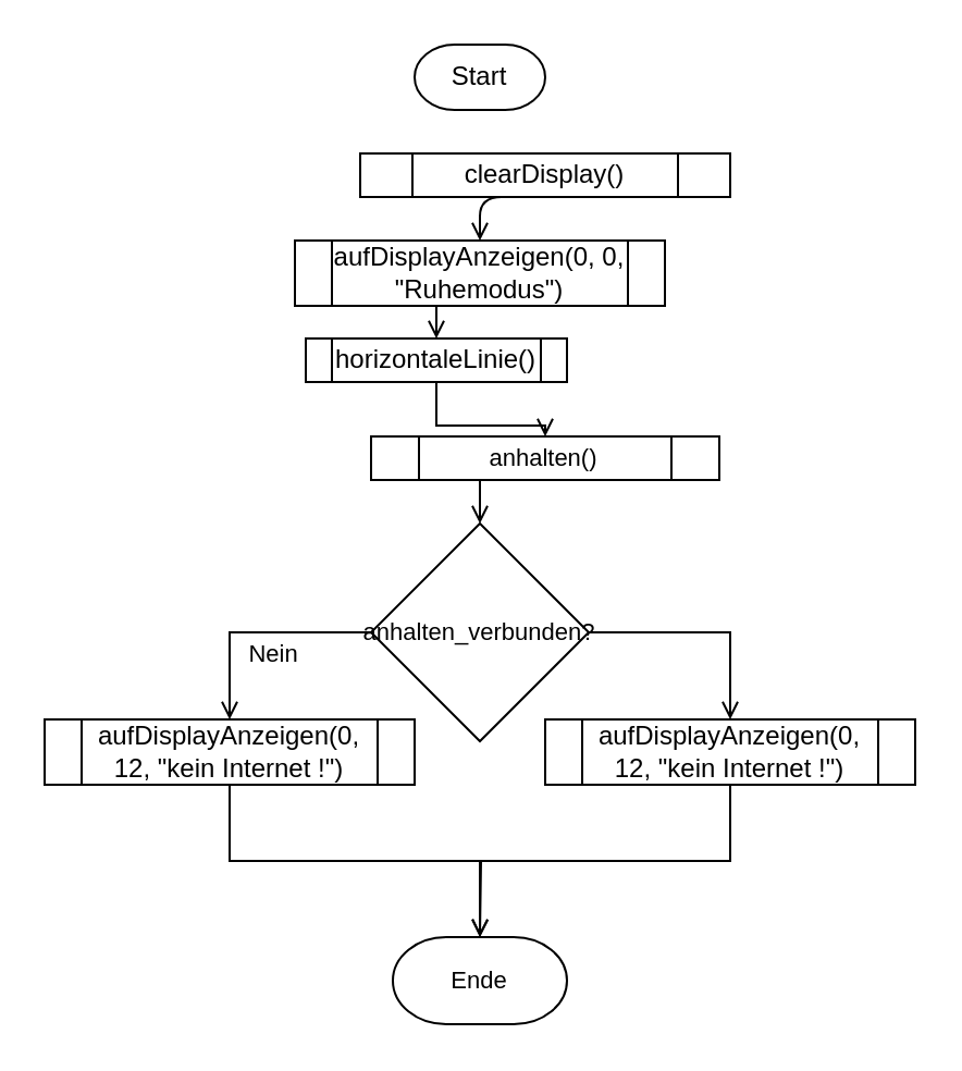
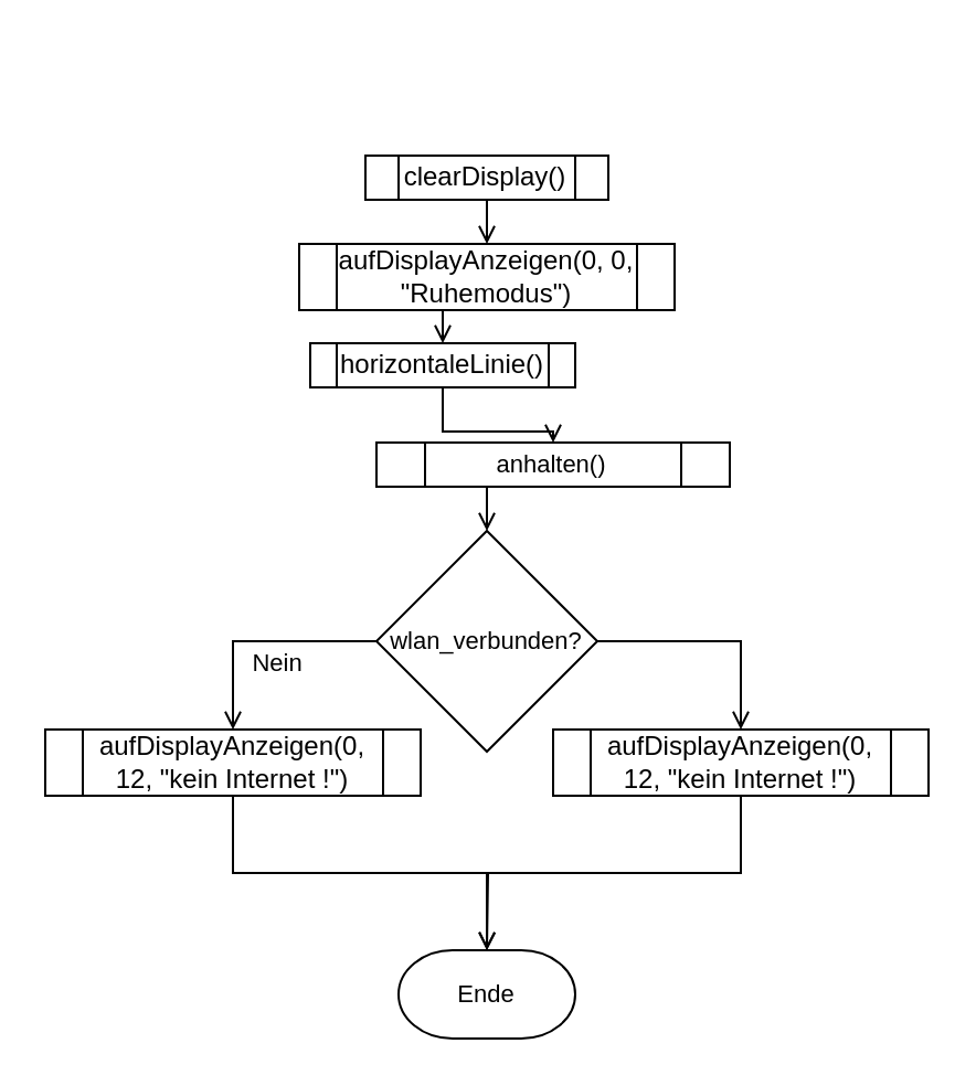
  <mxCell id="0" />
  <mxCell id="1" parent="0" />
- <mxCell id="2" value="Start" style="strokeWidth=1;html=1;shape=mxgraph.flowchart.terminator;whiteSpace=wrap;labelBackgroundColor=none;labelBorderColor=none;" vertex="1" parent="1"><mxGeometry x="190" y="20" width="60" height="30" as="geometry" /></mxCell>
  <mxCell id="3" style="edgeStyle=orthogonalEdgeStyle;orthogonalLoop=1;jettySize=auto;html=1;exitX=0.5;exitY=1;exitDx=0;exitDy=0;entryX=0.5;entryY=0;entryDx=0;entryDy=0;endArrow=open;endFill=0;" edge="1" parent="1" source="4" target="6"><mxGeometry relative="1" as="geometry" /></mxCell>
- <mxCell id="4" value="clearDisplay()" style="verticalLabelPosition=middle;verticalAlign=middle;html=1;shape=process;whiteSpace=wrap;size=0.14;arcSize=0;labelPosition=center;align=center;" vertex="1" parent="1"><mxGeometry x="165" y="70" width="170" height="20" as="geometry" /></mxCell>
+ <mxCell id="4" value="clearDisplay()" style="verticalLabelPosition=middle;verticalAlign=middle;html=1;shape=process;whiteSpace=wrap;size=0.14;arcSize=0;labelPosition=center;align=center;" vertex="1" parent="1"><mxGeometry x="165" y="70" width="110" height="20" as="geometry" /></mxCell>
  <mxCell id="5" style="edgeStyle=orthogonalEdgeStyle;rounded=0;orthogonalLoop=1;jettySize=auto;html=1;exitX=0.5;exitY=1;exitDx=0;exitDy=0;entryX=0.5;entryY=0;entryDx=0;entryDy=0;endArrow=open;endFill=0;" edge="1" parent="1" source="6" target="8"><mxGeometry relative="1" as="geometry" /></mxCell>
  <mxCell id="6" value="aufDisplayAnzeigen(0, 0, &quot;Ruhemodus&quot;)" style="shape=process;whiteSpace=wrap;html=1;backgroundOutline=1;strokeWidth=1;" vertex="1" parent="1"><mxGeometry x="135" y="110" width="170" height="30" as="geometry" /></mxCell>
  <mxCell id="7" style="edgeStyle=orthogonalEdgeStyle;shape=connector;rounded=0;orthogonalLoop=1;jettySize=auto;html=1;exitX=0.5;exitY=1;exitDx=0;exitDy=0;entryX=0.5;entryY=0;entryDx=0;entryDy=0;labelBackgroundColor=default;fontFamily=Helvetica;fontSize=11;fontColor=default;endArrow=open;endFill=0;strokeColor=default;" edge="1" parent="1" source="8" target="10"><mxGeometry relative="1" as="geometry" /></mxCell>
  <mxCell id="8" value="horizontaleLinie()" style="shape=process;whiteSpace=wrap;html=1;backgroundOutline=1;strokeWidth=1;" vertex="1" parent="1"><mxGeometry x="140" y="155" width="120" height="20" as="geometry" /></mxCell>
  <mxCell id="9" style="edgeStyle=orthogonalEdgeStyle;shape=connector;rounded=0;orthogonalLoop=1;jettySize=auto;html=1;exitX=0.5;exitY=1;exitDx=0;exitDy=0;entryX=0.5;entryY=0;entryDx=0;entryDy=0;entryPerimeter=0;labelBackgroundColor=default;fontFamily=Helvetica;fontSize=11;fontColor=default;endArrow=open;endFill=0;strokeColor=default;" edge="1" parent="1" source="10" target="13"><mxGeometry relative="1" as="geometry" /></mxCell>
  <mxCell id="10" value="anhalten()" style="verticalLabelPosition=middle;verticalAlign=middle;html=1;shape=process;whiteSpace=wrap;rounded=0;size=0.14;arcSize=0;fontFamily=Helvetica;fontSize=11;fontColor=default;labelPosition=center;align=center;" vertex="1" parent="1"><mxGeometry x="170" y="200" width="160" height="20" as="geometry" /></mxCell>
  <mxCell id="11" style="edgeStyle=orthogonalEdgeStyle;shape=connector;rounded=0;orthogonalLoop=1;jettySize=auto;html=1;labelBackgroundColor=default;fontFamily=Helvetica;fontSize=11;fontColor=default;endArrow=open;endFill=0;strokeColor=default;entryX=0.5;entryY=0;entryDx=0;entryDy=0;" edge="1" parent="1" source="13" target="15"><mxGeometry relative="1" as="geometry"><mxPoint x="333" y="290" as="targetPoint" /><Array as="points"><mxPoint x="335" y="290" /></Array></mxGeometry></mxCell>
  <mxCell id="12" style="edgeStyle=orthogonalEdgeStyle;shape=connector;rounded=0;orthogonalLoop=1;jettySize=auto;html=1;entryX=0.5;entryY=0;entryDx=0;entryDy=0;labelBackgroundColor=default;fontFamily=Helvetica;fontSize=11;fontColor=default;endArrow=open;endFill=0;strokeColor=default;" edge="1" parent="1" source="13" target="17"><mxGeometry relative="1" as="geometry"><Array as="points"><mxPoint x="105" y="290" /></Array></mxGeometry></mxCell>
- <mxCell id="13" value="anhalten_verbunden?" style="strokeWidth=1;html=1;shape=mxgraph.flowchart.decision;whiteSpace=wrap;rounded=0;fontFamily=Helvetica;fontSize=11;fontColor=default;fillColor=default;" vertex="1" parent="1"><mxGeometry x="170" y="240" width="100" height="100" as="geometry" /></mxCell>
+ <mxCell id="13" value="wlan_verbunden?" style="strokeWidth=1;html=1;shape=mxgraph.flowchart.decision;whiteSpace=wrap;rounded=0;fontFamily=Helvetica;fontSize=11;fontColor=default;fillColor=default;" vertex="1" parent="1"><mxGeometry x="170" y="240" width="100" height="100" as="geometry" /></mxCell>
  <mxCell id="14" style="edgeStyle=orthogonalEdgeStyle;shape=connector;rounded=0;orthogonalLoop=1;jettySize=auto;html=1;exitX=0.5;exitY=1;exitDx=0;exitDy=0;entryX=0.5;entryY=0;entryDx=0;entryDy=0;entryPerimeter=0;labelBackgroundColor=default;fontFamily=Helvetica;fontSize=11;fontColor=default;endArrow=open;endFill=0;strokeColor=default;" edge="1" parent="1" source="15" target="19"><mxGeometry relative="1" as="geometry" /></mxCell>
  <mxCell id="15" value="aufDisplayAnzeigen(0, 12, &quot;kein Internet !&quot;)" style="shape=process;whiteSpace=wrap;html=1;backgroundOutline=1;strokeWidth=1;" vertex="1" parent="1"><mxGeometry x="250" y="330" width="170" height="30" as="geometry" /></mxCell>
  <mxCell id="16" style="edgeStyle=orthogonalEdgeStyle;shape=connector;rounded=0;orthogonalLoop=1;jettySize=auto;html=1;exitX=0.5;exitY=1;exitDx=0;exitDy=0;labelBackgroundColor=default;fontFamily=Helvetica;fontSize=11;fontColor=default;endArrow=open;endFill=0;strokeColor=default;" edge="1" parent="1" source="17"><mxGeometry relative="1" as="geometry"><mxPoint x="220" y="430" as="targetPoint" /></mxGeometry></mxCell>
  <mxCell id="17" value="aufDisplayAnzeigen(0, 12, &quot;kein Internet !&quot;)" style="shape=process;whiteSpace=wrap;html=1;backgroundOutline=1;strokeWidth=1;" vertex="1" parent="1"><mxGeometry x="20" y="330" width="170" height="30" as="geometry" /></mxCell>
  <mxCell id="18" value="Nein" style="text;html=1;align=center;verticalAlign=middle;resizable=0;points=[];autosize=1;strokeColor=none;fillColor=none;fontSize=11;fontFamily=Helvetica;fontColor=default;" vertex="1" parent="1"><mxGeometry x="105" y="290" width="40" height="20" as="geometry" /></mxCell>
  <mxCell id="19" value="Ende" style="strokeWidth=1;html=1;shape=mxgraph.flowchart.terminator;whiteSpace=wrap;rounded=0;fontFamily=Helvetica;fontSize=11;fontColor=default;fillColor=default;verticalAlign=middle;" vertex="1" parent="1"><mxGeometry x="180" y="430" width="80" height="40" as="geometry" /></mxCell>
